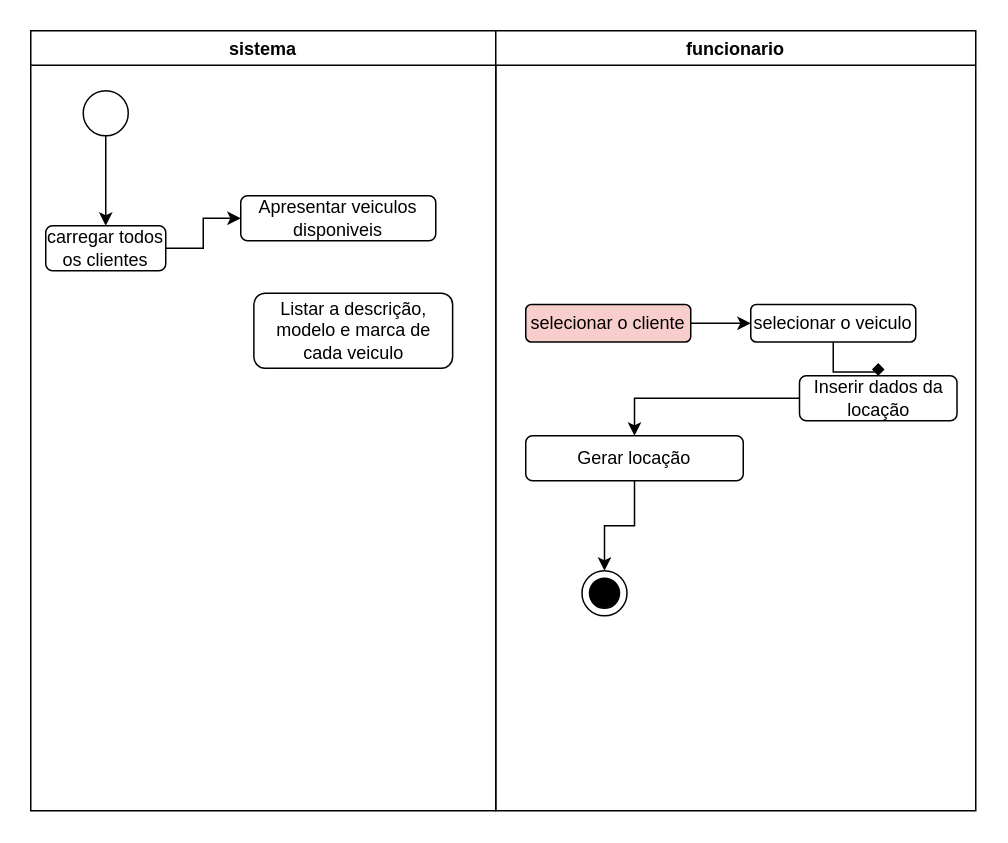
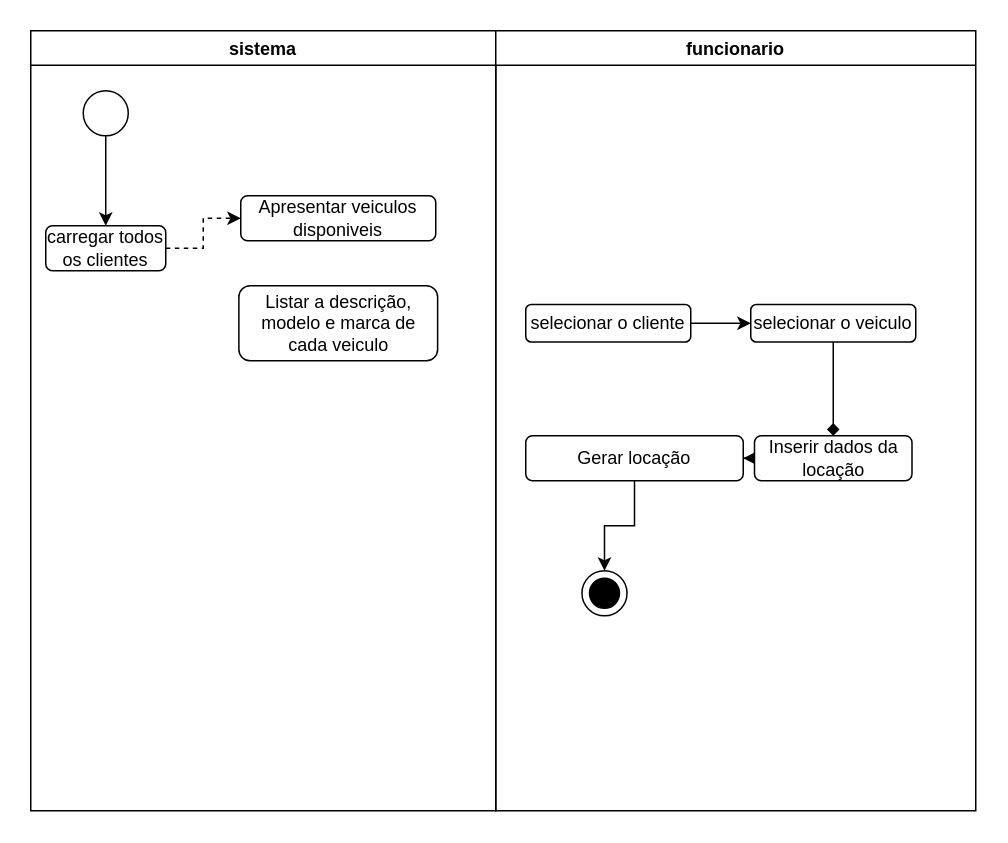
  <mxCell id="0" />
  <mxCell id="1" parent="0" />
  <mxCell id="2" value="sistema" style="swimlane;" vertex="1" parent="1"><mxGeometry width="310" height="520" as="geometry" x="20" y="20" /></mxCell>
  <mxCell id="3" value="" style="edgeStyle=orthogonalEdgeStyle;rounded=0;orthogonalLoop=1;jettySize=auto;html=1;" edge="1" parent="2" source="4" target="6"><mxGeometry relative="1" as="geometry" /></mxCell>
  <mxCell id="4" value="" style="ellipse;whiteSpace=wrap;html=1;aspect=fixed;" vertex="1" parent="2"><mxGeometry x="35" y="40" width="30" height="30" as="geometry" /></mxCell>
- <mxCell id="5" style="edgeStyle=orthogonalEdgeStyle;rounded=0;orthogonalLoop=1;jettySize=auto;html=1;entryX=0;entryY=0.5;entryDx=0;entryDy=0;" edge="1" parent="2" source="6" target="7"><mxGeometry relative="1" as="geometry" /></mxCell>
+ <mxCell id="5" style="edgeStyle=orthogonalEdgeStyle;rounded=0;orthogonalLoop=1;jettySize=auto;html=1;entryX=0;entryY=0.5;entryDx=0;entryDy=0;dashed=1;" edge="1" parent="2" source="6" target="7"><mxGeometry relative="1" as="geometry" /></mxCell>
  <mxCell id="6" value="carregar todos os clientes" style="rounded=1;whiteSpace=wrap;html=1;" vertex="1" parent="2"><mxGeometry x="10" y="130" width="80" height="30" as="geometry" /></mxCell>
  <mxCell id="7" value="Apresentar veiculos disponiveis" style="rounded=1;whiteSpace=wrap;html=1;" vertex="1" parent="2"><mxGeometry x="140" y="110" width="130" height="30" as="geometry" /></mxCell>
- <mxCell id="8" value="Listar a descrição, modelo e marca de cada veiculo" style="whiteSpace=wrap;html=1;rounded=1;" vertex="1" parent="2"><mxGeometry x="148.75" y="175" width="132.5" height="50" as="geometry" /></mxCell>
+ <mxCell id="8" value="Listar a descrição, modelo e marca de cada veiculo" style="whiteSpace=wrap;html=1;rounded=1;" vertex="1" parent="2"><mxGeometry x="138.75" y="170" width="132.5" height="50" as="geometry" /></mxCell>
  <mxCell id="9" value="funcionario" style="swimlane;" vertex="1" parent="1"><mxGeometry x="330" width="320" height="520" as="geometry" y="20" /></mxCell>
  <mxCell id="10" value="" style="edgeStyle=orthogonalEdgeStyle;rounded=0;orthogonalLoop=1;jettySize=auto;html=1;" edge="1" parent="9" source="11" target="13"><mxGeometry relative="1" as="geometry" /></mxCell>
- <mxCell id="11" value="selecionar o cliente" style="whiteSpace=wrap;html=1;rounded=1;fillColor=#f8cecc;" vertex="1" parent="9"><mxGeometry x="20" y="182.5" width="110" height="25" as="geometry" /></mxCell>
+ <mxCell id="11" value="selecionar o cliente" style="whiteSpace=wrap;html=1;rounded=1;" vertex="1" parent="9"><mxGeometry x="20" y="182.5" width="110" height="25" as="geometry" /></mxCell>
  <mxCell id="12" value="" style="edgeStyle=orthogonalEdgeStyle;rounded=0;orthogonalLoop=1;jettySize=auto;html=1;endArrow=diamond;" edge="1" parent="9" source="13" target="15"><mxGeometry relative="1" as="geometry" /></mxCell>
  <mxCell id="13" value="selecionar o veiculo" style="whiteSpace=wrap;html=1;rounded=1;" vertex="1" parent="9"><mxGeometry x="170" y="182.5" width="110" height="25" as="geometry" /></mxCell>
  <mxCell id="14" value="" style="edgeStyle=orthogonalEdgeStyle;rounded=0;orthogonalLoop=1;jettySize=auto;html=1;" edge="1" parent="9" source="15" target="17"><mxGeometry relative="1" as="geometry" /></mxCell>
- <mxCell id="15" value="Inserir dados da locação" style="whiteSpace=wrap;html=1;rounded=1;" vertex="1" parent="9"><mxGeometry x="202.5" y="230" width="105" height="30" as="geometry" /></mxCell>
+ <mxCell id="15" value="Inserir dados da locação" style="whiteSpace=wrap;html=1;rounded=1;" vertex="1" parent="9"><mxGeometry x="172.5" y="270" width="105" height="30" as="geometry" /></mxCell>
  <mxCell id="16" style="edgeStyle=orthogonalEdgeStyle;rounded=0;orthogonalLoop=1;jettySize=auto;html=1;entryX=0.5;entryY=0;entryDx=0;entryDy=0;" edge="1" parent="9" source="17" target="18"><mxGeometry relative="1" as="geometry" /></mxCell>
  <mxCell id="17" value="Gerar locação" style="whiteSpace=wrap;html=1;rounded=1;" vertex="1" parent="9"><mxGeometry x="20" y="270" width="145" height="30" as="geometry" /></mxCell>
  <mxCell id="18" value="" style="ellipse;whiteSpace=wrap;html=1;aspect=fixed;" vertex="1" parent="9"><mxGeometry x="57.5" y="360" width="30" height="30" as="geometry" /></mxCell>
  <mxCell id="19" value="" style="ellipse;whiteSpace=wrap;html=1;aspect=fixed;fillColor=#000000;" vertex="1" parent="9"><mxGeometry x="62.5" y="365" width="20" height="20" as="geometry" /></mxCell>
